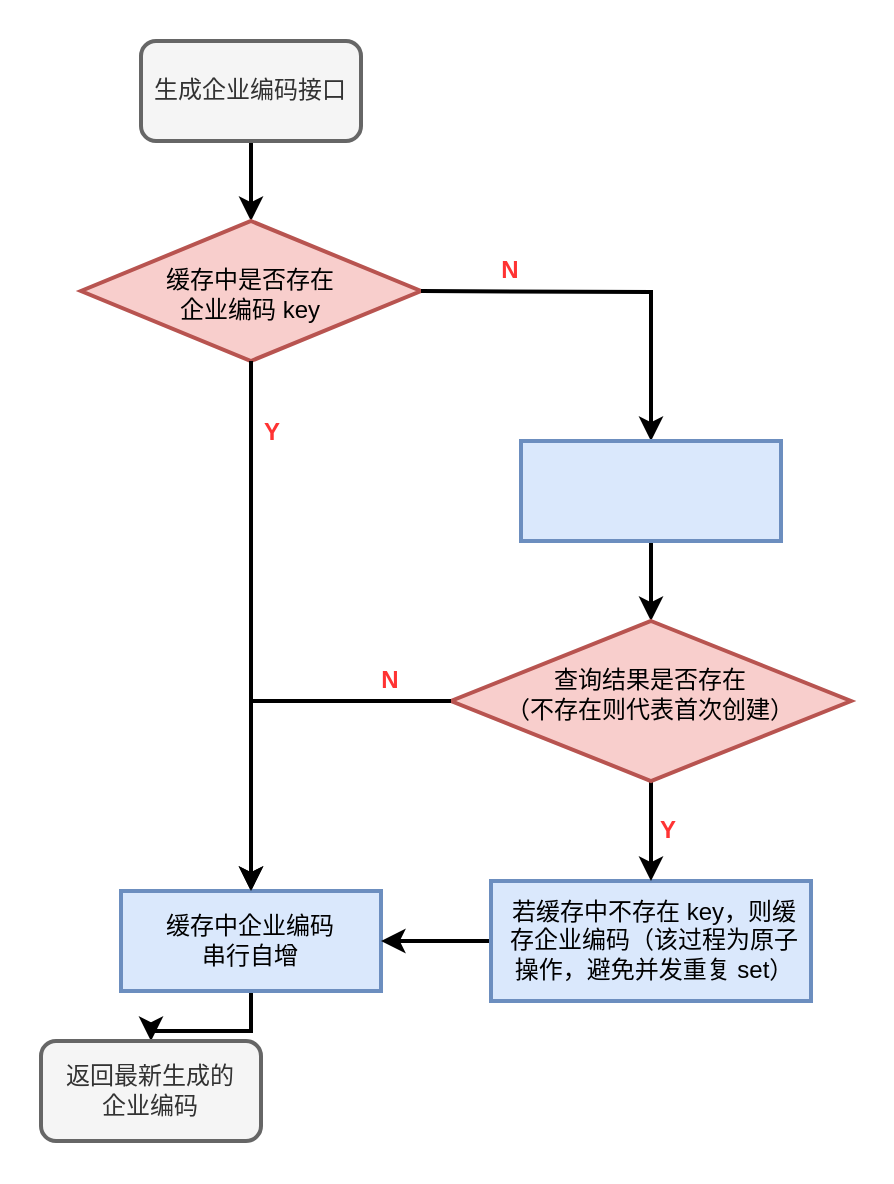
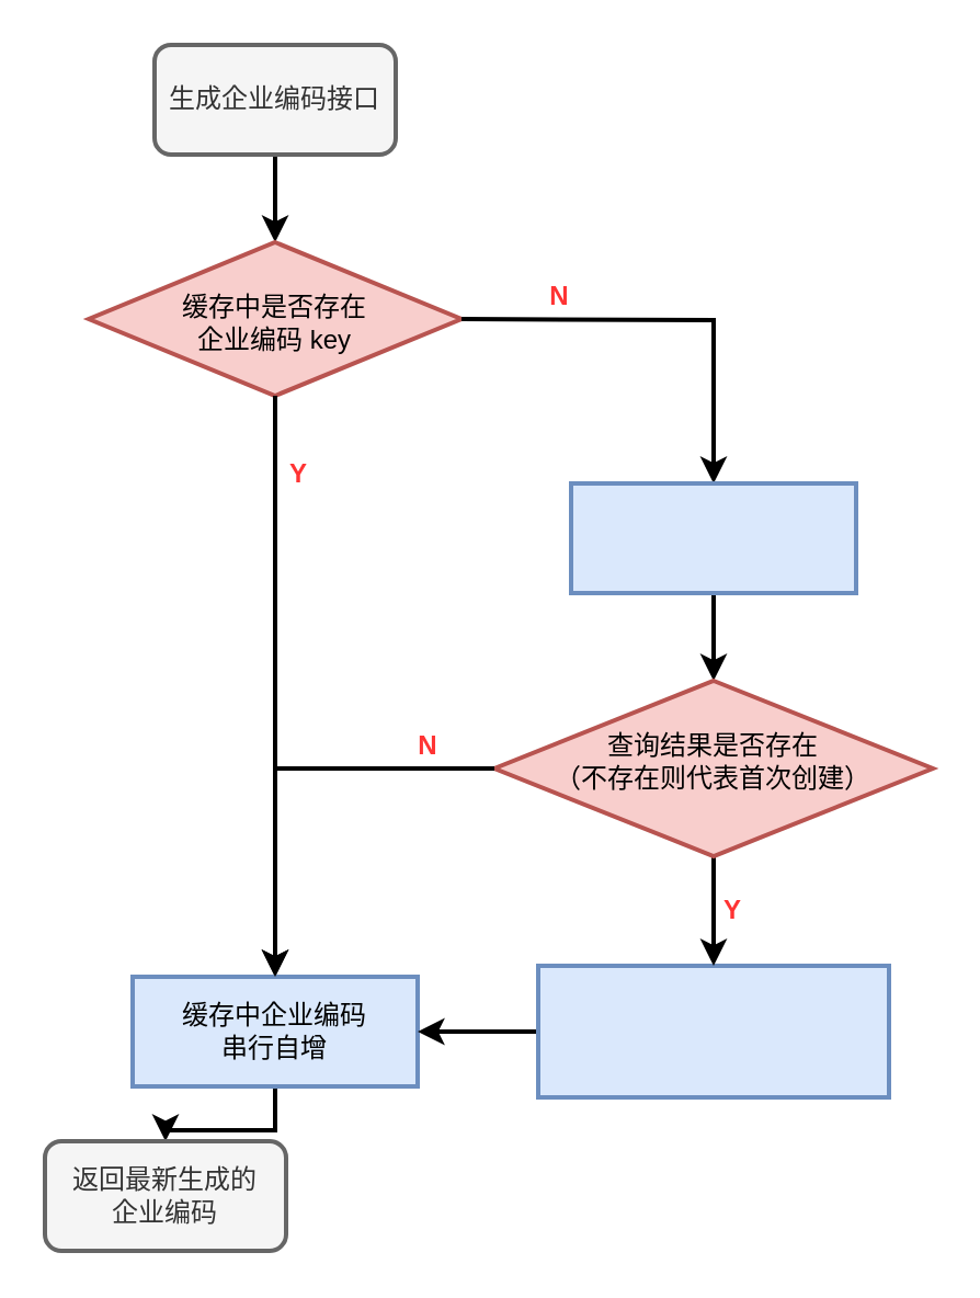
  <mxCell id="0" />
  <mxCell id="1" parent="0" />
  <mxCell id="2" style="edgeStyle=orthogonalEdgeStyle;rounded=0;sketch=0;orthogonalLoop=1;jettySize=auto;html=1;entryX=0.5;entryY=0;entryDx=0;entryDy=0;shadow=0;fontColor=#FF3333;strokeWidth=2;" edge="1" parent="1" source="3" target="4"><mxGeometry relative="1" as="geometry" /></mxCell>
  <mxCell id="3" value="生成企业编码接口" style="rounded=1;whiteSpace=wrap;html=1;fillColor=#f5f5f5;strokeColor=#666666;fontColor=#333333;strokeWidth=2;" vertex="1" parent="1"><mxGeometry x="70" y="20" width="110" height="50" as="geometry" /></mxCell>
  <mxCell id="4" value="" style="rhombus;whiteSpace=wrap;html=1;fillColor=#f8cecc;strokeColor=#b85450;strokeWidth=2;" vertex="1" parent="1"><mxGeometry x="40" y="110" width="170" height="70" as="geometry" /></mxCell>
  <mxCell id="5" style="edgeStyle=orthogonalEdgeStyle;rounded=0;orthogonalLoop=1;jettySize=auto;html=1;entryX=0.5;entryY=0;entryDx=0;entryDy=0;shadow=0;sketch=0;strokeWidth=2;" edge="1" parent="1" target="9"><mxGeometry relative="1" as="geometry"><mxPoint x="210" y="145" as="sourcePoint" /><mxPoint x="325" y="215" as="targetPoint" /></mxGeometry></mxCell>
  <mxCell id="6" style="edgeStyle=orthogonalEdgeStyle;rounded=0;sketch=0;orthogonalLoop=1;jettySize=auto;html=1;entryX=0.5;entryY=0;entryDx=0;entryDy=0;shadow=0;fontColor=#FF3333;exitX=0.5;exitY=1;exitDx=0;exitDy=0;strokeWidth=2;" edge="1" parent="1" source="4" target="11"><mxGeometry relative="1" as="geometry" /></mxCell>
  <mxCell id="7" value="缓存中是否存在&lt;br&gt;企业编码 key" style="text;html=1;strokeColor=none;fillColor=none;align=center;verticalAlign=middle;whiteSpace=wrap;rounded=0;" vertex="1" parent="1"><mxGeometry x="25" y="132" width="200" height="30" as="geometry" /></mxCell>
  <mxCell id="8" style="edgeStyle=orthogonalEdgeStyle;rounded=0;sketch=0;orthogonalLoop=1;jettySize=auto;html=1;entryX=0.5;entryY=0;entryDx=0;entryDy=0;shadow=0;fontColor=#FF3333;strokeWidth=2;" edge="1" parent="1" source="9" target="18"><mxGeometry relative="1" as="geometry" /></mxCell>
  <mxCell id="9" value="" style="rounded=0;whiteSpace=wrap;html=1;fillColor=#dae8fc;strokeColor=#6c8ebf;strokeWidth=2;" vertex="1" parent="1"><mxGeometry x="260" y="220" width="130" height="50" as="geometry" /></mxCell>
  <mxCell id="10" style="edgeStyle=orthogonalEdgeStyle;rounded=0;sketch=0;orthogonalLoop=1;jettySize=auto;html=1;entryX=0.5;entryY=0;entryDx=0;entryDy=0;shadow=0;fontColor=#FF3333;strokeWidth=2;" edge="1" parent="1" source="11" target="13"><mxGeometry relative="1" as="geometry" /></mxCell>
  <mxCell id="11" value="" style="rounded=0;whiteSpace=wrap;html=1;fillColor=#dae8fc;strokeColor=#6c8ebf;strokeWidth=2;" vertex="1" parent="1"><mxGeometry x="60" y="445" width="130" height="50" as="geometry" /></mxCell>
  <mxCell id="12" value="缓存中企业编码&lt;br&gt;串行自增" style="text;html=1;strokeColor=none;fillColor=none;align=center;verticalAlign=middle;whiteSpace=wrap;rounded=0;" vertex="1" parent="1"><mxGeometry x="60" y="455" width="130" height="30" as="geometry" /></mxCell>
  <mxCell id="13" value="返回最新生成的&lt;br&gt;企业编码" style="rounded=1;whiteSpace=wrap;html=1;fillColor=#f5f5f5;fontColor=#333333;strokeColor=#666666;strokeWidth=2;" vertex="1" parent="1"><mxGeometry x="20" y="520" width="110" height="50" as="geometry" /></mxCell>
  <mxCell id="14" style="edgeStyle=orthogonalEdgeStyle;rounded=0;sketch=0;orthogonalLoop=1;jettySize=auto;html=1;entryX=1;entryY=0.5;entryDx=0;entryDy=0;shadow=0;fontColor=#FF3333;strokeWidth=2;" edge="1" parent="1" source="15" target="12"><mxGeometry relative="1" as="geometry" /></mxCell>
  <mxCell id="15" value="" style="rounded=0;whiteSpace=wrap;html=1;fillColor=#dae8fc;strokeColor=#6c8ebf;strokeWidth=2;" vertex="1" parent="1"><mxGeometry x="245" y="440" width="160" height="60" as="geometry" /></mxCell>
- <mxCell id="16" value="若缓存中不存在 key，则缓存企业编码（该过程为原子操作，避免并发重复 set）" style="text;html=1;strokeColor=none;fillColor=none;align=center;verticalAlign=middle;whiteSpace=wrap;rounded=0;" vertex="1" parent="1"><mxGeometry x="252.5" y="455" width="147.5" height="30" as="geometry" /></mxCell>
  <mxCell id="17" style="edgeStyle=orthogonalEdgeStyle;rounded=0;sketch=0;orthogonalLoop=1;jettySize=auto;html=1;entryX=0.5;entryY=0;entryDx=0;entryDy=0;shadow=0;fontColor=#FF3333;strokeWidth=2;" edge="1" parent="1" source="18" target="15"><mxGeometry relative="1" as="geometry" /></mxCell>
  <mxCell id="18" value="" style="rhombus;whiteSpace=wrap;html=1;fillColor=#f8cecc;strokeColor=#b85450;strokeWidth=2;" vertex="1" parent="1"><mxGeometry x="225" y="310" width="200" height="80" as="geometry" /></mxCell>
  <mxCell id="19" style="edgeStyle=orthogonalEdgeStyle;rounded=0;sketch=0;orthogonalLoop=1;jettySize=auto;html=1;entryX=0.5;entryY=0;entryDx=0;entryDy=0;shadow=0;fontColor=#FF3333;strokeWidth=2;" edge="1" parent="1" source="20" target="11"><mxGeometry relative="1" as="geometry"><Array as="points"><mxPoint x="125" y="350" /></Array></mxGeometry></mxCell>
  <mxCell id="20" value="查询结果是否存在&lt;br&gt;（不存在则代表首次创建）" style="text;html=1;strokeColor=none;fillColor=none;align=center;verticalAlign=middle;whiteSpace=wrap;rounded=0;" vertex="1" parent="1"><mxGeometry x="225" y="332" width="200" height="30" as="geometry" /></mxCell>
  <mxCell id="21" value="N" style="text;html=1;strokeColor=none;fillColor=none;align=center;verticalAlign=middle;whiteSpace=wrap;rounded=0;fontStyle=1;fontColor=#FF3333;" vertex="1" parent="1"><mxGeometry x="225" y="120" width="60" height="30" as="geometry" /></mxCell>
  <mxCell id="22" value="Y" style="text;html=1;strokeColor=none;fillColor=none;align=center;verticalAlign=middle;whiteSpace=wrap;rounded=0;fontStyle=1;fontColor=#FF3333;" vertex="1" parent="1"><mxGeometry x="304" y="400" width="60" height="30" as="geometry" /></mxCell>
  <mxCell id="23" value="N" style="text;html=1;strokeColor=none;fillColor=none;align=center;verticalAlign=middle;whiteSpace=wrap;rounded=0;fontStyle=1;fontColor=#FF3333;" vertex="1" parent="1"><mxGeometry x="165" y="325" width="60" height="30" as="geometry" /></mxCell>
  <mxCell id="24" value="Y" style="text;html=1;strokeColor=none;fillColor=none;align=center;verticalAlign=middle;whiteSpace=wrap;rounded=0;fontStyle=1;fontColor=#FF3333;" vertex="1" parent="1"><mxGeometry x="106" y="201" width="60" height="30" as="geometry" /></mxCell>
